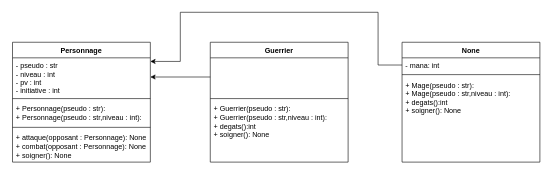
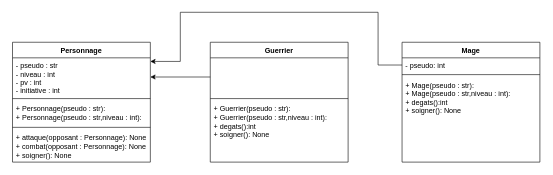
  <mxCell id="0" />
  <mxCell id="1" parent="0" />
  <mxCell id="2" value="Personnage" style="swimlane;fontStyle=1;align=center;verticalAlign=top;childLayout=stackLayout;horizontal=1;startSize=26;horizontalStack=0;resizeParent=1;resizeLast=0;collapsible=1;marginBottom=0;rounded=0;shadow=0;strokeWidth=1;" parent="1" vertex="1"><mxGeometry x="20" y="70" width="230" height="200" as="geometry"><mxRectangle x="230" y="140" width="160" height="26" as="alternateBounds" /></mxGeometry></mxCell>
  <mxCell id="3" value="- pseudo : str&#10;- niveau : int&#10;- pv : int&#10;- initiative : int" style="text;align=left;verticalAlign=top;spacingLeft=4;spacingRight=4;overflow=hidden;rotatable=0;points=[[0,0.5],[1,0.5]];portConstraint=eastwest;" parent="2" vertex="1"><mxGeometry y="26" width="230" height="64" as="geometry" /></mxCell>
  <mxCell id="4" value="" style="line;strokeWidth=1;fillColor=none;align=left;verticalAlign=middle;spacingTop=-1;spacingLeft=3;spacingRight=3;rotatable=0;labelPosition=right;points=[];portConstraint=eastwest;strokeColor=inherit;" parent="2" vertex="1"><mxGeometry y="90" width="230" height="8" as="geometry" /></mxCell>
  <mxCell id="5" value="+ Personnage(pseudo : str):&lt;br&gt;+ Personnage(pseudo : str,niveau : int):" style="text;strokeColor=none;fillColor=none;align=left;verticalAlign=top;spacingLeft=4;spacingRight=4;overflow=hidden;rotatable=0;points=[[0,0.5],[1,0.5]];portConstraint=eastwest;whiteSpace=wrap;html=1;" parent="2" vertex="1"><mxGeometry y="98" width="230" height="40" as="geometry" /></mxCell>
  <mxCell id="6" value="" style="line;strokeWidth=1;fillColor=none;align=left;verticalAlign=middle;spacingTop=-1;spacingLeft=3;spacingRight=3;rotatable=0;labelPosition=right;points=[];portConstraint=eastwest;strokeColor=inherit;" parent="2" vertex="1"><mxGeometry y="138" width="230" height="8" as="geometry" /></mxCell>
  <mxCell id="7" value="+ attaque(opposant : Personnage): None&lt;br&gt;+ combat(opposant : Personnage): None&lt;br&gt;+ soigner(): None" style="text;strokeColor=none;fillColor=none;align=left;verticalAlign=top;spacingLeft=4;spacingRight=4;overflow=hidden;rotatable=0;points=[[0,0.5],[1,0.5]];portConstraint=eastwest;whiteSpace=wrap;html=1;" parent="2" vertex="1"><mxGeometry y="146" width="230" height="54" as="geometry" /></mxCell>
  <mxCell id="8" value="Guerrier" style="swimlane;fontStyle=1;align=center;verticalAlign=top;childLayout=stackLayout;horizontal=1;startSize=26;horizontalStack=0;resizeParent=1;resizeLast=0;collapsible=1;marginBottom=0;rounded=0;shadow=0;strokeWidth=1;" vertex="1" parent="1"><mxGeometry x="350" y="70" width="230" height="200" as="geometry"><mxRectangle x="230" y="140" width="160" height="26" as="alternateBounds" /></mxGeometry></mxCell>
  <mxCell id="9" value=" " style="text;align=left;verticalAlign=top;spacingLeft=4;spacingRight=4;overflow=hidden;rotatable=0;points=[[0,0.5],[1,0.5]];portConstraint=eastwest;" vertex="1" parent="8"><mxGeometry y="26" width="230" height="64" as="geometry" /></mxCell>
  <mxCell id="10" value="" style="line;strokeWidth=1;fillColor=none;align=left;verticalAlign=middle;spacingTop=-1;spacingLeft=3;spacingRight=3;rotatable=0;labelPosition=right;points=[];portConstraint=eastwest;strokeColor=inherit;" vertex="1" parent="8"><mxGeometry y="90" width="230" height="8" as="geometry" /></mxCell>
  <mxCell id="11" value="+ Guerrier(pseudo : str):&lt;br&gt;+ Guerrier(pseudo : str,niveau : int):&lt;br&gt;+ degats():int&lt;br style=&quot;border-color: var(--border-color);&quot;&gt;+ soigner(): None" style="text;strokeColor=none;fillColor=none;align=left;verticalAlign=top;spacingLeft=4;spacingRight=4;overflow=hidden;rotatable=0;points=[[0,0.5],[1,0.5]];portConstraint=eastwest;whiteSpace=wrap;html=1;" vertex="1" parent="8"><mxGeometry y="98" width="230" height="72" as="geometry" /></mxCell>
  <mxCell id="12" style="edgeStyle=orthogonalEdgeStyle;rounded=0;orthogonalLoop=1;jettySize=auto;html=1;entryX=1;entryY=0.5;entryDx=0;entryDy=0;" edge="1" parent="1" source="9" target="3"><mxGeometry relative="1" as="geometry" /></mxCell>
- <mxCell id="13" value="None" style="swimlane;fontStyle=1;align=center;verticalAlign=top;childLayout=stackLayout;horizontal=1;startSize=26;horizontalStack=0;resizeParent=1;resizeLast=0;collapsible=1;marginBottom=0;rounded=0;shadow=0;strokeWidth=1;" vertex="1" parent="1"><mxGeometry x="670" y="70" width="230" height="200" as="geometry"><mxRectangle x="230" y="140" width="160" height="26" as="alternateBounds" /></mxGeometry></mxCell>
- <mxCell id="14" value="- mana: int" style="text;align=left;verticalAlign=top;spacingLeft=4;spacingRight=4;overflow=hidden;rotatable=0;points=[[0,0.5],[1,0.5]];portConstraint=eastwest;" vertex="1" parent="13"><mxGeometry y="26" width="230" height="24" as="geometry" /></mxCell>
+ <mxCell id="13" value="Mage" style="swimlane;fontStyle=1;align=center;verticalAlign=top;childLayout=stackLayout;horizontal=1;startSize=26;horizontalStack=0;resizeParent=1;resizeLast=0;collapsible=1;marginBottom=0;rounded=0;shadow=0;strokeWidth=1;" vertex="1" parent="1"><mxGeometry x="670" y="70" width="230" height="200" as="geometry"><mxRectangle x="230" y="140" width="160" height="26" as="alternateBounds" /></mxGeometry></mxCell>
+ <mxCell id="14" value="- pseudo: int" style="text;align=left;verticalAlign=top;spacingLeft=4;spacingRight=4;overflow=hidden;rotatable=0;points=[[0,0.5],[1,0.5]];portConstraint=eastwest;" vertex="1" parent="13"><mxGeometry y="26" width="230" height="24" as="geometry" /></mxCell>
  <mxCell id="15" value="" style="line;strokeWidth=1;fillColor=none;align=left;verticalAlign=middle;spacingTop=-1;spacingLeft=3;spacingRight=3;rotatable=0;labelPosition=right;points=[];portConstraint=eastwest;strokeColor=inherit;" vertex="1" parent="13"><mxGeometry y="50" width="230" height="8" as="geometry" /></mxCell>
  <mxCell id="16" value="+ Mage(pseudo : str):&lt;br&gt;+ Mage(pseudo : str,niveau : int):&lt;br&gt;+ degats():int&lt;br style=&quot;border-color: var(--border-color);&quot;&gt;+ soigner(): None" style="text;strokeColor=none;fillColor=none;align=left;verticalAlign=top;spacingLeft=4;spacingRight=4;overflow=hidden;rotatable=0;points=[[0,0.5],[1,0.5]];portConstraint=eastwest;whiteSpace=wrap;html=1;" vertex="1" parent="13"><mxGeometry y="58" width="230" height="72" as="geometry" /></mxCell>
  <mxCell id="17" style="edgeStyle=orthogonalEdgeStyle;rounded=0;orthogonalLoop=1;jettySize=auto;html=1;exitX=0;exitY=0.5;exitDx=0;exitDy=0;" edge="1" parent="1" source="14" target="3"><mxGeometry relative="1" as="geometry"><Array as="points"><mxPoint x="630" y="108" /><mxPoint x="630" y="20" /><mxPoint x="300" y="20" /><mxPoint x="300" y="102" /></Array></mxGeometry></mxCell>
